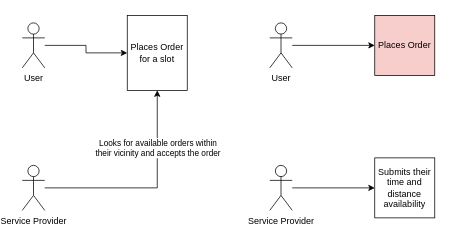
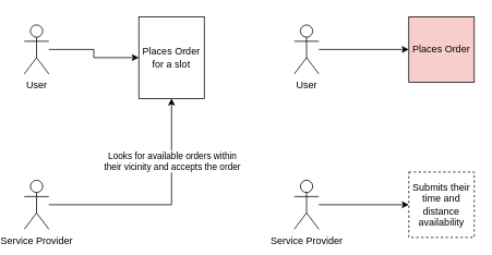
  <mxCell id="0" />
  <mxCell id="1" parent="0" />
  <mxCell id="2" value="Places Order for a slot" style="whiteSpace=wrap;html=1;aspect=fixed;" vertex="1" parent="1"><mxGeometry x="160" y="20" width="80" height="100" as="geometry" /></mxCell>
  <mxCell id="3" style="edgeStyle=orthogonalEdgeStyle;rounded=0;orthogonalLoop=1;jettySize=auto;html=1;" edge="1" parent="1" source="4" target="2"><mxGeometry relative="1" as="geometry"><mxPoint x="150" y="60" as="targetPoint" /></mxGeometry></mxCell>
  <mxCell id="4" value="User" style="shape=umlActor;verticalLabelPosition=bottom;verticalAlign=top;html=1;outlineConnect=0;" vertex="1" parent="1"><mxGeometry x="20" y="30" width="30" height="60" as="geometry" /></mxCell>
  <mxCell id="5" style="edgeStyle=orthogonalEdgeStyle;rounded=0;orthogonalLoop=1;jettySize=auto;html=1;entryX=0.5;entryY=1;entryDx=0;entryDy=0;" edge="1" parent="1" source="7" target="2"><mxGeometry relative="1" as="geometry"><mxPoint x="200" y="110" as="targetPoint" /></mxGeometry></mxCell>
  <mxCell id="6" value="Looks for available orders within &lt;br&gt;their vicinity and accepts the order" style="edgeLabel;html=1;align=center;verticalAlign=middle;resizable=0;points=[];" vertex="1" connectable="0" parent="5"><mxGeometry x="0.217" relative="1" as="geometry"><mxPoint y="-34" as="offset" /></mxGeometry></mxCell>
  <mxCell id="7" value="Service Provider" style="shape=umlActor;verticalLabelPosition=bottom;verticalAlign=top;html=1;outlineConnect=0;" vertex="1" parent="1"><mxGeometry x="20" y="220" width="30" height="60" as="geometry" /></mxCell>
- <mxCell id="8" value="Submits their time and distance availability" style="whiteSpace=wrap;html=1;aspect=fixed;" vertex="1" parent="1"><mxGeometry x="490" y="210" width="80" height="80" as="geometry" /></mxCell>
+ <mxCell id="8" value="Submits their time and distance availability" style="whiteSpace=wrap;html=1;aspect=fixed;dashed=1;" vertex="1" parent="1"><mxGeometry x="490" y="210" width="80" height="80" as="geometry" /></mxCell>
  <mxCell id="9" style="edgeStyle=orthogonalEdgeStyle;rounded=0;orthogonalLoop=1;jettySize=auto;html=1;" edge="1" parent="1" source="10" target="13"><mxGeometry relative="1" as="geometry"><mxPoint x="480" y="60" as="targetPoint" /></mxGeometry></mxCell>
  <mxCell id="10" value="User" style="shape=umlActor;verticalLabelPosition=bottom;verticalAlign=top;html=1;outlineConnect=0;" vertex="1" parent="1"><mxGeometry x="350" y="30" width="30" height="60" as="geometry" /></mxCell>
  <mxCell id="11" style="edgeStyle=orthogonalEdgeStyle;rounded=0;orthogonalLoop=1;jettySize=auto;html=1;" edge="1" parent="1" source="12" target="8"><mxGeometry relative="1" as="geometry" /></mxCell>
  <mxCell id="12" value="Service Provider" style="shape=umlActor;verticalLabelPosition=bottom;verticalAlign=top;html=1;outlineConnect=0;" vertex="1" parent="1"><mxGeometry x="350" y="220" width="30" height="60" as="geometry" /></mxCell>
  <mxCell id="13" value="Places Order" style="whiteSpace=wrap;html=1;aspect=fixed;fillColor=#f8cecc;" vertex="1" parent="1"><mxGeometry x="490" y="20" width="80" height="80" as="geometry" /></mxCell>
